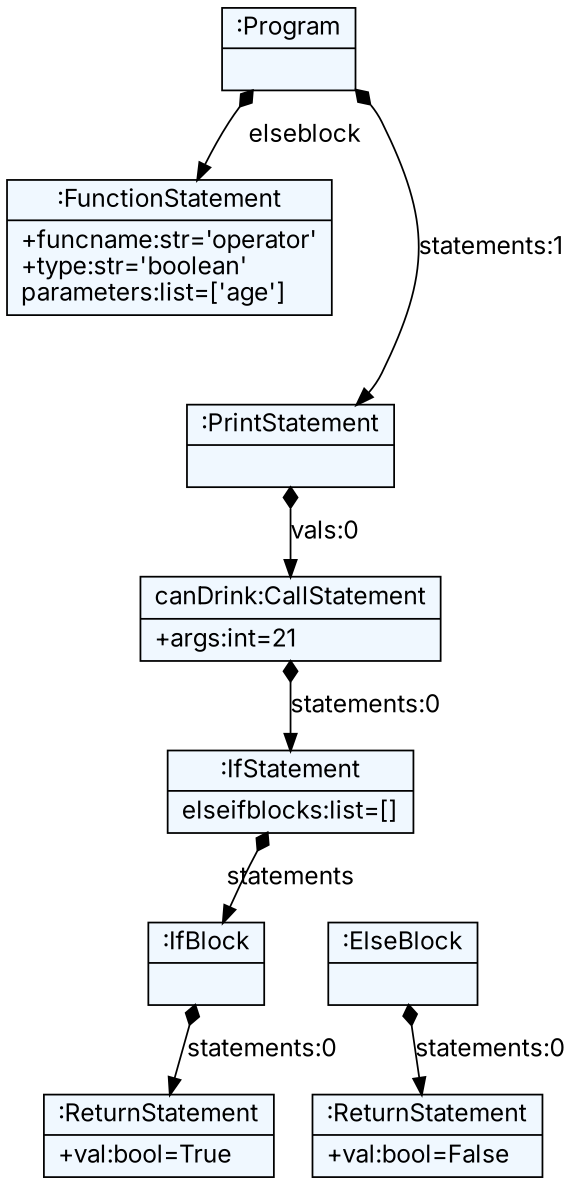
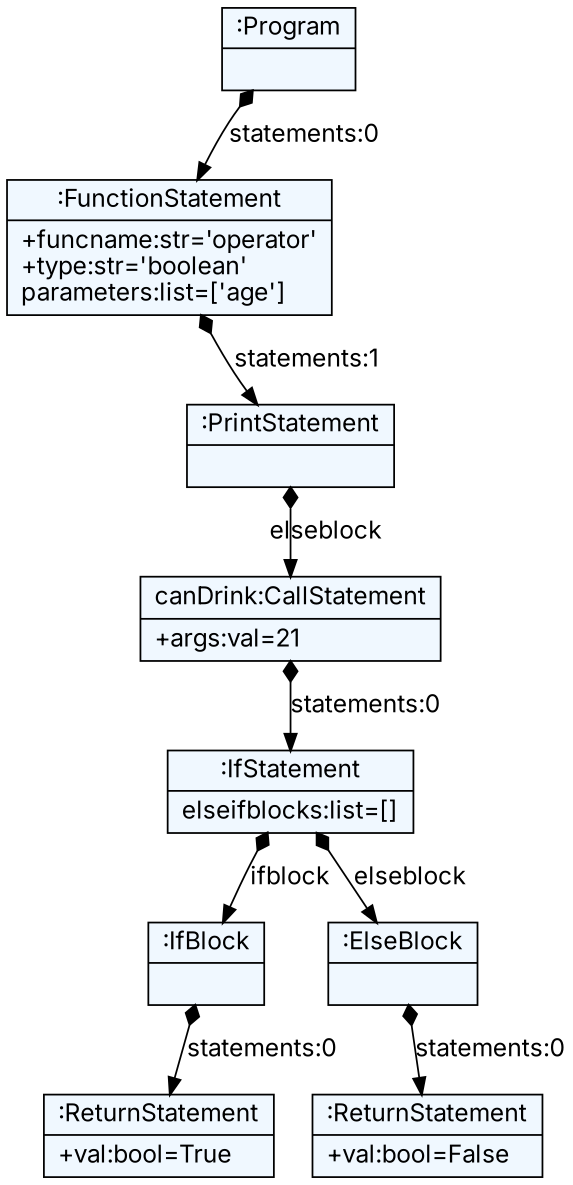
  digraph {
    fontname=Inter
    fontsize=8
    nodesep=0.3
    node [fillcolor=aliceblue fontname=Inter shape=record style=filled]
    edge [arrowtail=diamond dir=both fontname=Inter]
    n1 [label="{:Program|}"]
    n2 [label="{:FunctionStatement|+funcname:str='operator'\l+type:str='boolean'\lparameters:list=['age']\l}"]
    n3 [label="{:PrintStatement|}"]
-   n4 [label="{canDrink:CallStatement|+args:int=21\l}"]
+   n4 [label="{canDrink:CallStatement|+args:val=21\l}"]
    n5 [label="{:IfStatement|elseifblocks:list=[]\l}"]
    n6 [label="{:IfBlock|}"]
    n7 [label="{:ElseBlock|}"]
    n8 [label="{:ReturnStatement|+val:bool=True\l}"]
    n9 [label="{:ReturnStatement|+val:bool=False\l}"]
-   n1 -> n2 [label=elseblock]
-   n1 -> n3 [label="statements:1"]
-   n3 -> n4 [label="vals:0"]
+   n1 -> n2 [label="statements:0"]
+   n2 -> n3 [label="statements:1"]
+   n3 -> n4 [label=elseblock]
    n4 -> n5 [label="statements:0"]
-   n5 -> n6 [label=statements]
+   n5 -> n6 [label=ifblock]
+   n5 -> n7 [label=elseblock]
    n6 -> n8 [label="statements:0"]
    n7 -> n9 [label="statements:0"]
  }
